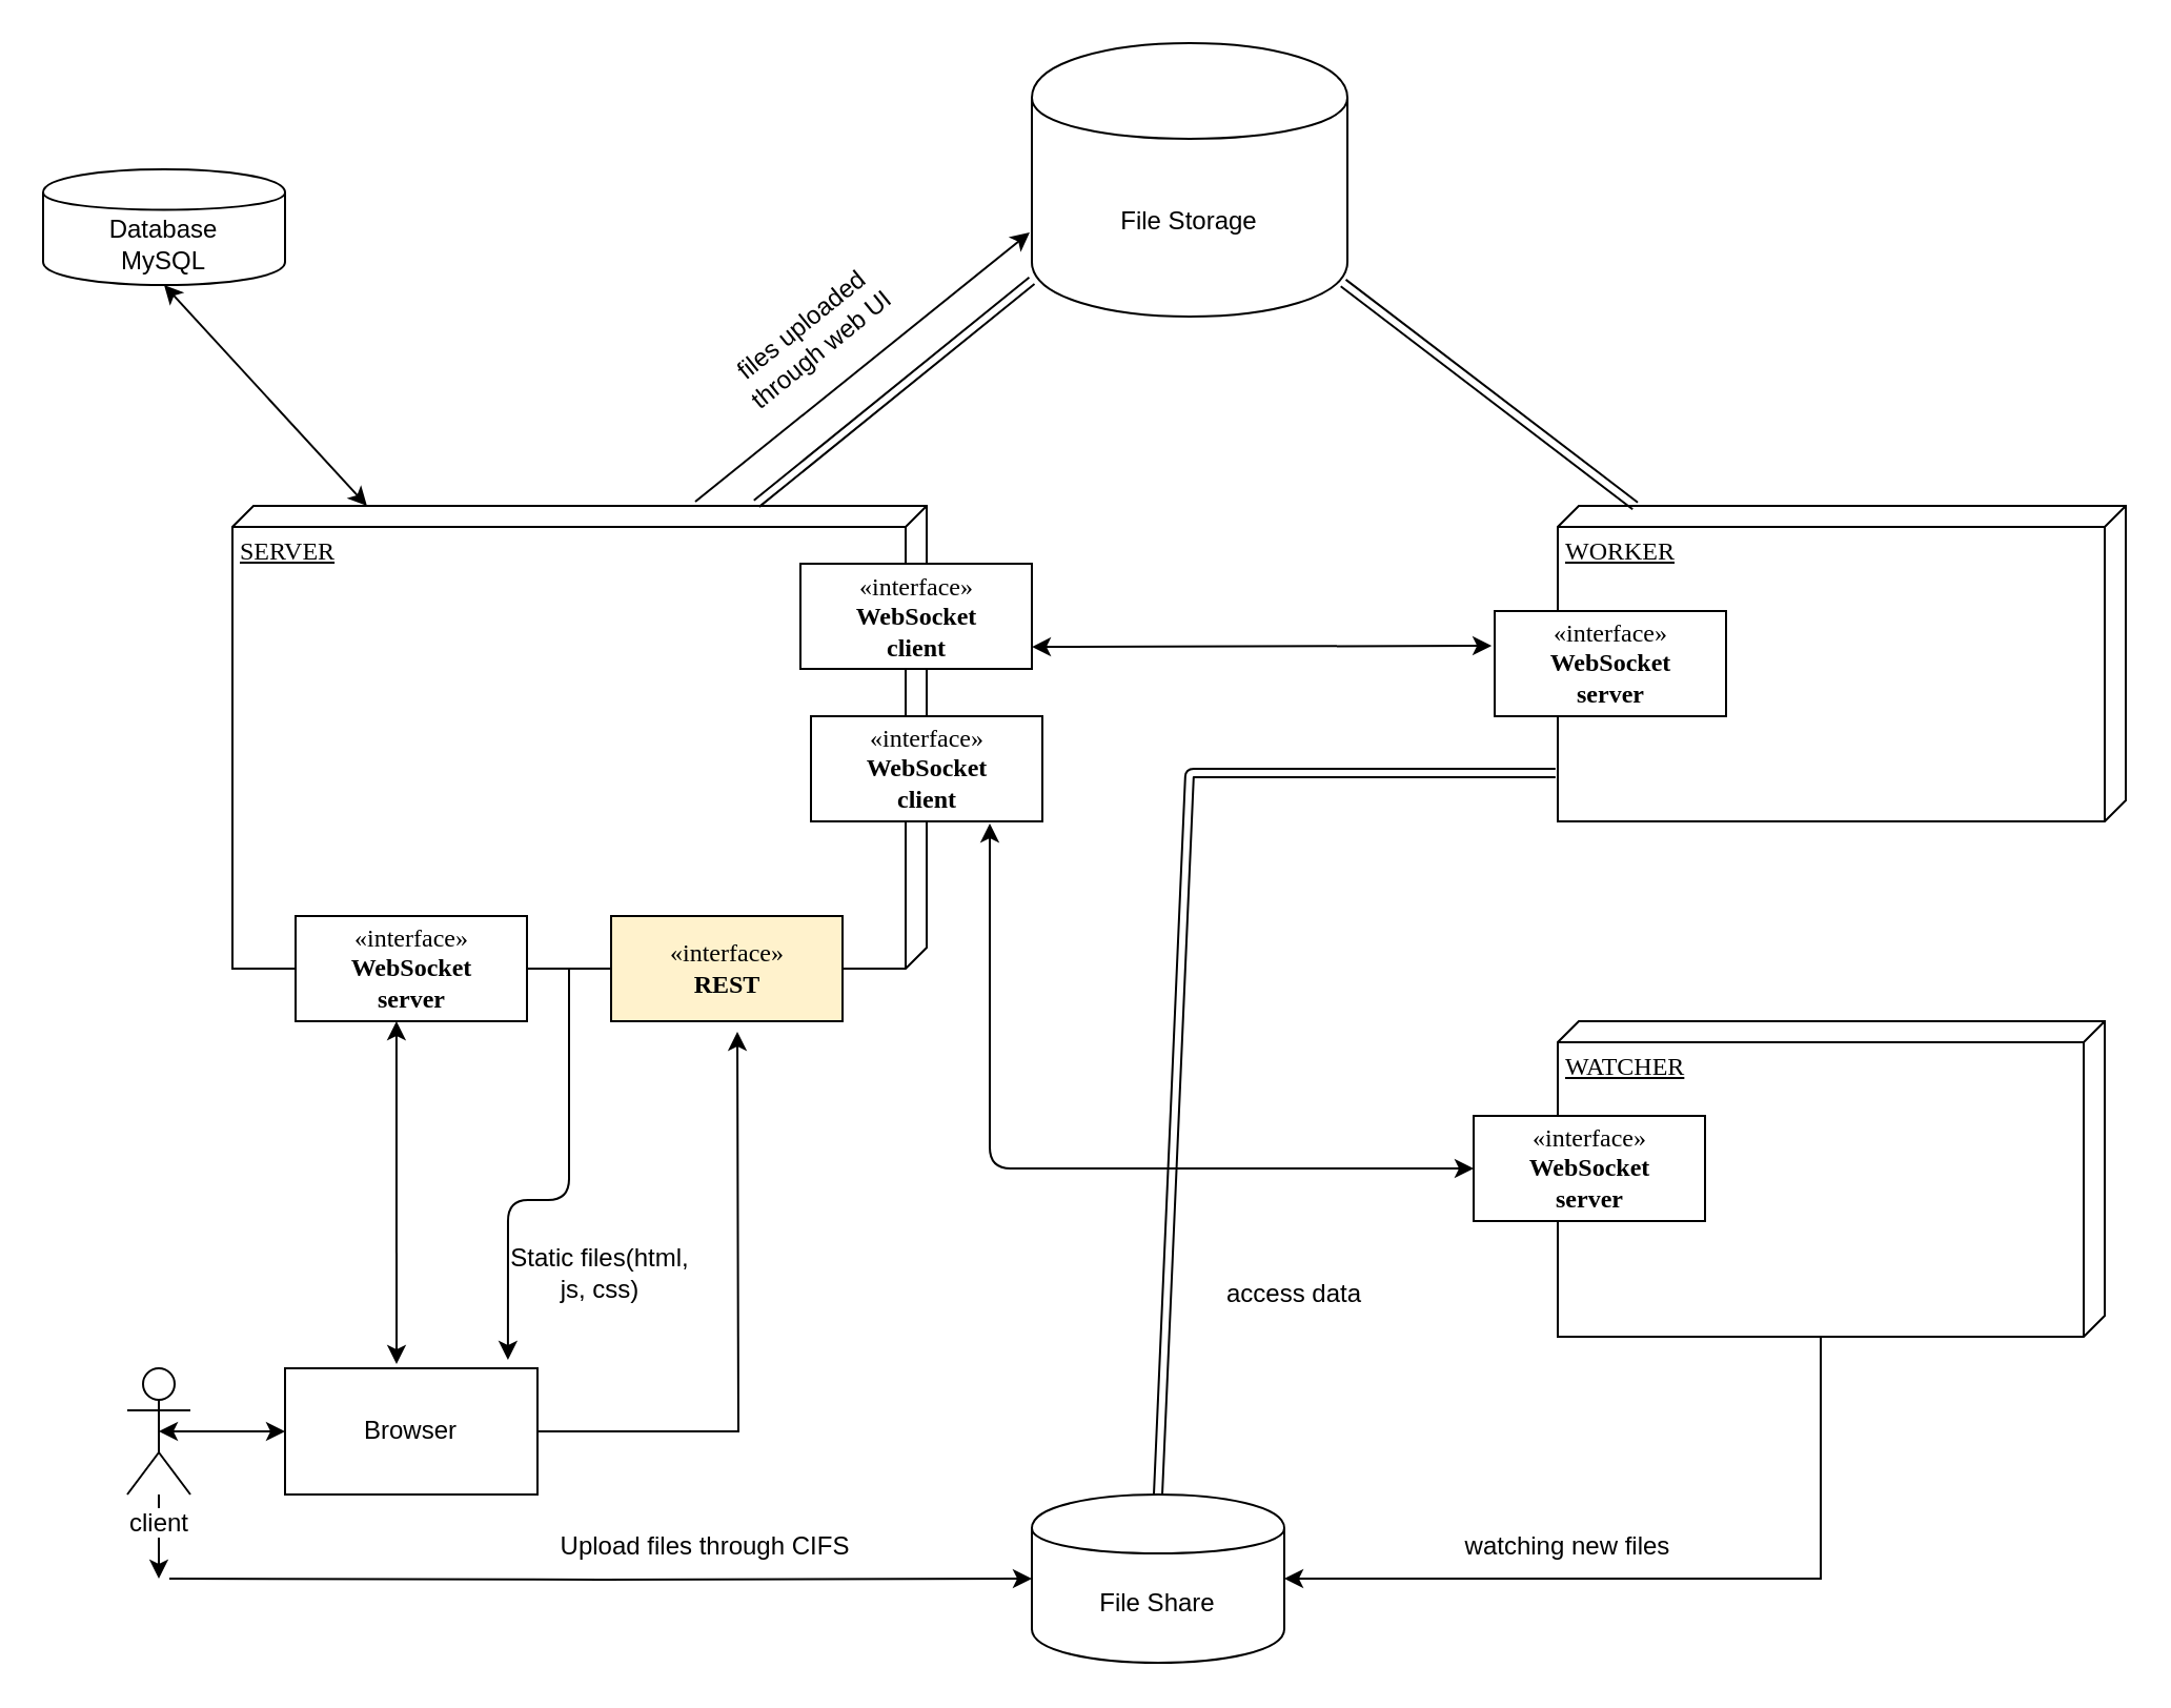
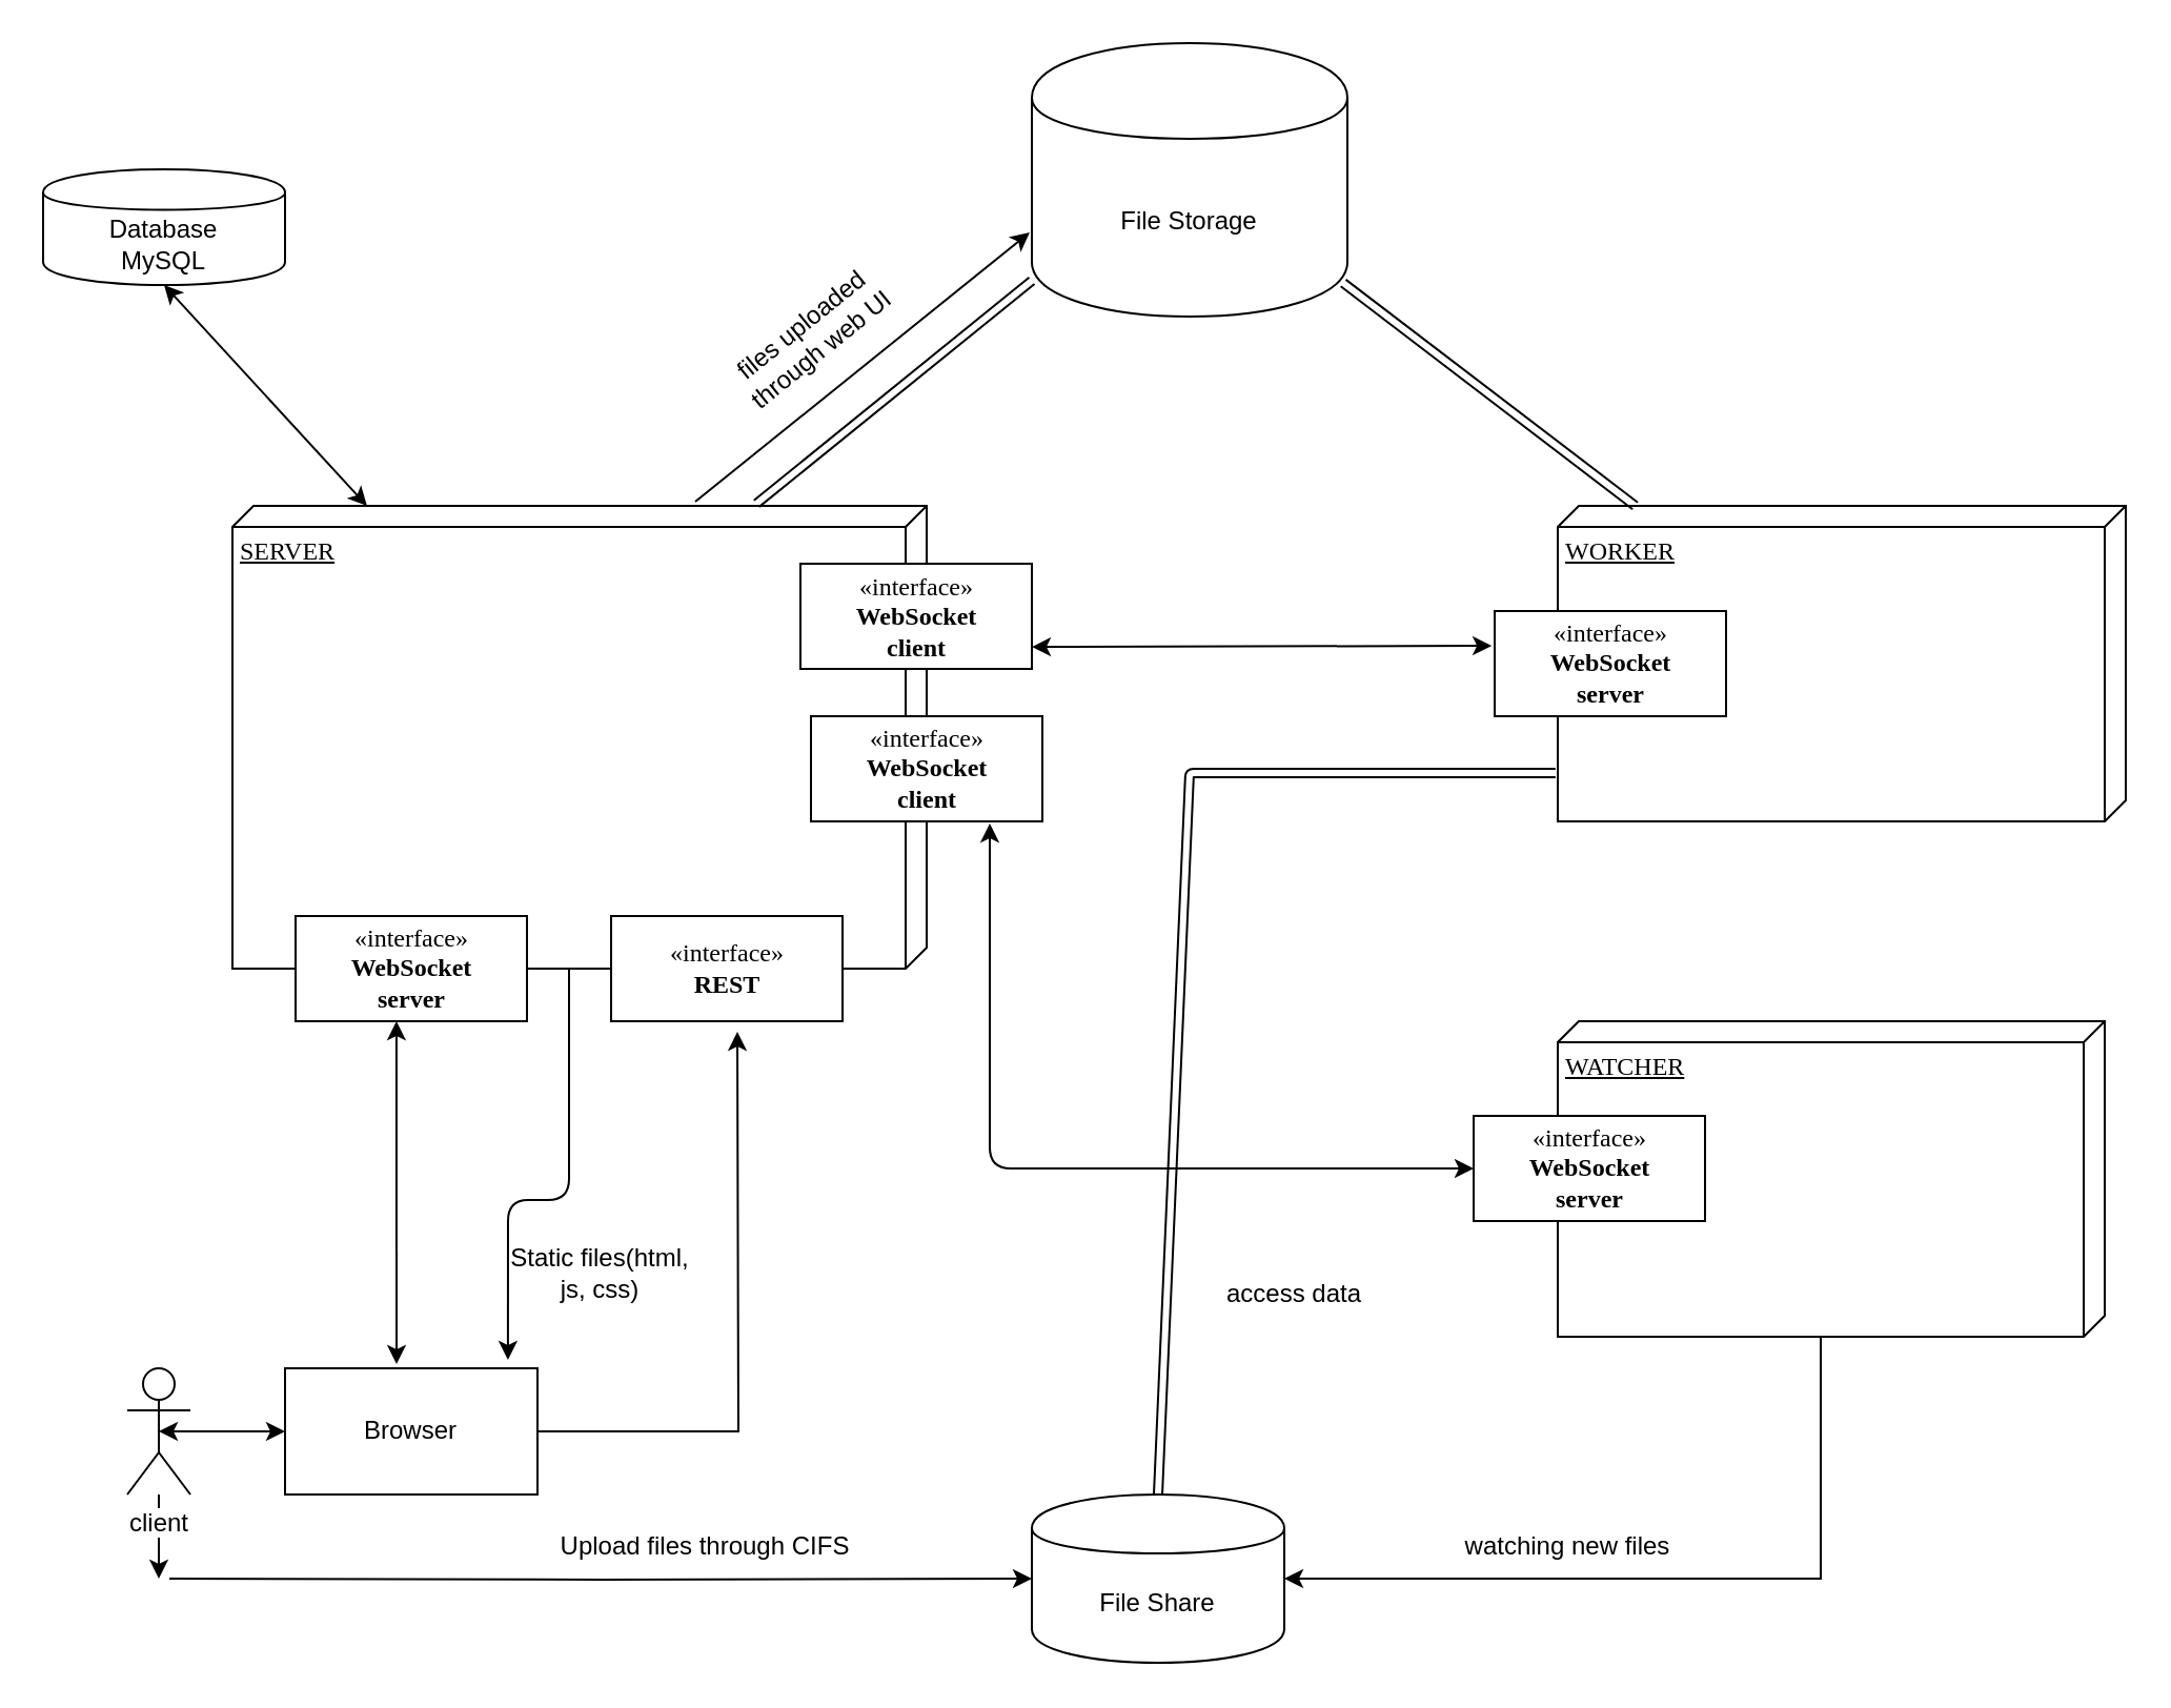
  <mxCell id="0" />
  <mxCell id="1" parent="0" />
  <mxCell id="2" value="SERVER" style="verticalAlign=top;align=left;spacingTop=8;spacingLeft=2;spacingRight=12;shape=cube;size=10;direction=south;fontStyle=4;html=1;rounded=0;shadow=0;comic=0;labelBackgroundColor=none;strokeColor=#000000;strokeWidth=1;fillColor=#ffffff;fontFamily=Verdana;fontSize=12;fontColor=#000000;" parent="1" vertex="1"><mxGeometry x="110" y="240" width="330" height="220" as="geometry" /></mxCell>
  <mxCell id="3" value="WORKER" style="verticalAlign=top;align=left;spacingTop=8;spacingLeft=2;spacingRight=12;shape=cube;size=10;direction=south;fontStyle=4;html=1;rounded=0;shadow=0;comic=0;labelBackgroundColor=none;strokeColor=#000000;strokeWidth=1;fillColor=#ffffff;fontFamily=Verdana;fontSize=12;fontColor=#000000;" parent="1" vertex="1"><mxGeometry x="740" y="240" width="270" height="150" as="geometry" /></mxCell>
  <mxCell id="4" style="edgeStyle=orthogonalEdgeStyle;rounded=0;orthogonalLoop=1;jettySize=auto;html=1;exitX=0;exitY=0;exitDx=150;exitDy=135;exitPerimeter=0;entryX=1;entryY=0.5;entryDx=0;entryDy=0;" edge="1" parent="1" source="5" target="21"><mxGeometry relative="1" as="geometry"><mxPoint x="660" y="766" as="targetPoint" /><Array as="points"><mxPoint x="865" y="750" /></Array></mxGeometry></mxCell>
  <mxCell id="5" value="WATCHER" style="verticalAlign=top;align=left;spacingTop=8;spacingLeft=2;spacingRight=12;shape=cube;size=10;direction=south;fontStyle=4;html=1;rounded=0;shadow=0;comic=0;labelBackgroundColor=none;strokeColor=#000000;strokeWidth=1;fillColor=#ffffff;fontFamily=Verdana;fontSize=12;fontColor=#000000;" parent="1" vertex="1"><mxGeometry x="740" y="485" width="260" height="150" as="geometry" /></mxCell>
  <mxCell id="6" value="«interface»&lt;br&gt;&lt;b&gt;WebSocket&lt;br&gt;server&lt;br&gt;&lt;/b&gt;" style="html=1;rounded=0;shadow=0;comic=0;labelBackgroundColor=none;strokeColor=#000000;strokeWidth=1;fillColor=#ffffff;fontFamily=Verdana;fontSize=12;fontColor=#000000;align=center;" parent="1" vertex="1"><mxGeometry x="710" y="290" width="110" height="50" as="geometry" /></mxCell>
  <mxCell id="7" value="«interface»&lt;br&gt;&lt;b&gt;WebSocket&lt;br&gt;server&lt;br&gt;&lt;/b&gt;" style="html=1;rounded=0;shadow=0;comic=0;labelBackgroundColor=none;strokeColor=#000000;strokeWidth=1;fillColor=#ffffff;fontFamily=Verdana;fontSize=12;fontColor=#000000;align=center;" vertex="1" parent="1"><mxGeometry x="140" y="435" width="110" height="50" as="geometry" /></mxCell>
- <mxCell id="8" value="«interface»&lt;br&gt;&lt;b&gt;REST&lt;br&gt;&lt;/b&gt;" style="html=1;rounded=0;shadow=0;comic=0;labelBackgroundColor=none;strokeColor=#000000;strokeWidth=1;fillColor=#fff2cc;fontFamily=Verdana;fontSize=12;fontColor=#000000;align=center;" vertex="1" parent="1"><mxGeometry x="290" y="435" width="110" height="50" as="geometry" /></mxCell>
+ <mxCell id="8" value="«interface»&lt;br&gt;&lt;b&gt;REST&lt;br&gt;&lt;/b&gt;" style="html=1;rounded=0;shadow=0;comic=0;labelBackgroundColor=none;strokeColor=#000000;strokeWidth=1;fillColor=#ffffff;fontFamily=Verdana;fontSize=12;fontColor=#000000;align=center;" vertex="1" parent="1"><mxGeometry x="290" y="435" width="110" height="50" as="geometry" /></mxCell>
  <mxCell id="9" value="File Storage" style="shape=cylinder;whiteSpace=wrap;html=1;boundedLbl=1;backgroundOutline=1;" vertex="1" parent="1"><mxGeometry x="490" y="20" width="150" height="130" as="geometry" /></mxCell>
  <mxCell id="10" value="«interface»&lt;br&gt;&lt;b&gt;WebSocket&lt;br&gt;client&lt;br&gt;&lt;/b&gt;" style="html=1;rounded=0;shadow=0;comic=0;labelBackgroundColor=none;strokeColor=#000000;strokeWidth=1;fillColor=#ffffff;fontFamily=Verdana;fontSize=12;fontColor=#000000;align=center;" vertex="1" parent="1"><mxGeometry x="380" y="267.5" width="110" height="50" as="geometry" /></mxCell>
  <mxCell id="11" value="" style="shape=link;html=1;entryX=0;entryY=0.869;entryDx=0;entryDy=0;entryPerimeter=0;exitX=-0.005;exitY=0.245;exitDx=0;exitDy=0;exitPerimeter=0;" edge="1" parent="1" source="2" target="9"><mxGeometry width="50" height="50" relative="1" as="geometry"><mxPoint x="350" y="250" as="sourcePoint" /><mxPoint x="400" y="200" as="targetPoint" /><Array as="points" /></mxGeometry></mxCell>
  <mxCell id="12" value="" style="shape=link;html=1;exitX=0.987;exitY=0.877;exitDx=0;exitDy=0;exitPerimeter=0;" edge="1" parent="1" source="9" target="3"><mxGeometry width="50" height="50" relative="1" as="geometry"><mxPoint x="590" y="150" as="sourcePoint" /><mxPoint x="640" y="100" as="targetPoint" /></mxGeometry></mxCell>
  <mxCell id="13" value="«interface»&lt;br&gt;&lt;b&gt;WebSocket&lt;br&gt;server&lt;br&gt;&lt;/b&gt;" style="html=1;rounded=0;shadow=0;comic=0;labelBackgroundColor=none;strokeColor=#000000;strokeWidth=1;fillColor=#ffffff;fontFamily=Verdana;fontSize=12;fontColor=#000000;align=center;" vertex="1" parent="1"><mxGeometry x="700" y="530" width="110" height="50" as="geometry" /></mxCell>
  <mxCell id="14" value="«interface»&lt;br&gt;&lt;b&gt;WebSocket&lt;br&gt;client&lt;br&gt;&lt;/b&gt;" style="html=1;rounded=0;shadow=0;comic=0;labelBackgroundColor=none;strokeColor=#000000;strokeWidth=1;fillColor=#ffffff;fontFamily=Verdana;fontSize=12;fontColor=#000000;align=center;" vertex="1" parent="1"><mxGeometry x="385" y="340" width="110" height="50" as="geometry" /></mxCell>
  <mxCell id="15" style="edgeStyle=orthogonalEdgeStyle;rounded=0;orthogonalLoop=1;jettySize=auto;html=1;exitX=1;exitY=0.5;exitDx=0;exitDy=0;" edge="1" parent="1" source="19"><mxGeometry relative="1" as="geometry"><mxPoint x="350" y="490" as="targetPoint" /></mxGeometry></mxCell>
  <mxCell id="16" style="edgeStyle=orthogonalEdgeStyle;rounded=0;orthogonalLoop=1;jettySize=auto;html=1;" edge="1" parent="1" source="17"><mxGeometry relative="1" as="geometry"><mxPoint x="75" y="750" as="targetPoint" /></mxGeometry></mxCell>
  <mxCell id="17" value="client" style="shape=umlActor;verticalLabelPosition=bottom;labelBackgroundColor=#ffffff;verticalAlign=top;html=1;outlineConnect=0;" vertex="1" parent="1"><mxGeometry x="60" y="650" width="30" height="60" as="geometry" /></mxCell>
  <mxCell id="18" style="edgeStyle=orthogonalEdgeStyle;rounded=0;orthogonalLoop=1;jettySize=auto;html=1;" edge="1" parent="1" target="21"><mxGeometry relative="1" as="geometry"><mxPoint x="180" y="740" as="targetPoint" /><mxPoint x="80" y="750" as="sourcePoint" /></mxGeometry></mxCell>
  <mxCell id="19" value="Browser" style="rounded=0;whiteSpace=wrap;html=1;" vertex="1" parent="1"><mxGeometry x="135" y="650" width="120" height="60" as="geometry" /></mxCell>
  <mxCell id="20" value="" style="endArrow=classic;startArrow=classic;html=1;exitX=0.5;exitY=0.5;exitDx=0;exitDy=0;exitPerimeter=0;entryX=0;entryY=0.5;entryDx=0;entryDy=0;" edge="1" parent="1" source="17" target="19"><mxGeometry width="50" height="50" relative="1" as="geometry"><mxPoint x="85" y="710" as="sourcePoint" /><mxPoint x="135" y="660" as="targetPoint" /></mxGeometry></mxCell>
  <mxCell id="21" value="File Share" style="shape=cylinder;whiteSpace=wrap;html=1;boundedLbl=1;backgroundOutline=1;" vertex="1" parent="1"><mxGeometry x="490" y="710" width="120" height="80" as="geometry" /></mxCell>
  <mxCell id="22" value="Upload files through CIFS" style="text;html=1;strokeColor=none;fillColor=none;align=center;verticalAlign=middle;whiteSpace=wrap;rounded=0;" vertex="1" parent="1"><mxGeometry x="260" y="720" width="150" height="30" as="geometry" /></mxCell>
  <mxCell id="23" value="watching new files" style="text;html=1;strokeColor=none;fillColor=none;align=center;verticalAlign=middle;whiteSpace=wrap;rounded=0;" vertex="1" parent="1"><mxGeometry x="690" y="725" width="110" height="20" as="geometry" /></mxCell>
  <mxCell id="24" value="" style="shape=link;html=1;exitX=0.847;exitY=1.004;exitDx=0;exitDy=0;exitPerimeter=0;entryX=0.5;entryY=0;entryDx=0;entryDy=0;" edge="1" parent="1" source="3" target="21"><mxGeometry width="50" height="50" relative="1" as="geometry"><mxPoint x="60" y="860" as="sourcePoint" /><mxPoint x="110" y="810" as="targetPoint" /><Array as="points"><mxPoint x="565" y="367" /></Array></mxGeometry></mxCell>
  <mxCell id="25" value="access data" style="text;html=1;strokeColor=none;fillColor=none;align=center;verticalAlign=middle;whiteSpace=wrap;rounded=0;" vertex="1" parent="1"><mxGeometry x="580" y="600" width="70" height="30" as="geometry" /></mxCell>
  <mxCell id="26" value="" style="endArrow=classic;html=1;entryX=0.883;entryY=-0.067;entryDx=0;entryDy=0;entryPerimeter=0;exitX=0;exitY=0;exitDx=220;exitDy=170;exitPerimeter=0;" edge="1" parent="1" source="2" target="19"><mxGeometry width="50" height="50" relative="1" as="geometry"><mxPoint x="240" y="540" as="sourcePoint" /><mxPoint x="290" y="490" as="targetPoint" /><Array as="points"><mxPoint x="270" y="570" /><mxPoint x="241" y="570" /></Array></mxGeometry></mxCell>
  <mxCell id="27" value="Static files(html, js, css)" style="text;html=1;strokeColor=none;fillColor=none;align=center;verticalAlign=middle;whiteSpace=wrap;rounded=0;" vertex="1" parent="1"><mxGeometry x="240" y="590" width="90" height="30" as="geometry" /></mxCell>
  <mxCell id="28" value="" style="endArrow=classic;html=1;" edge="1" parent="1"><mxGeometry width="50" height="50" relative="1" as="geometry"><mxPoint x="330" y="238" as="sourcePoint" /><mxPoint x="489" y="110" as="targetPoint" /></mxGeometry></mxCell>
  <mxCell id="29" value="files uploaded through web UI" style="text;html=1;strokeColor=none;fillColor=none;align=center;verticalAlign=middle;whiteSpace=wrap;rounded=0;rotation=-39;" vertex="1" parent="1"><mxGeometry x="325" y="140" width="120" height="39" as="geometry" /></mxCell>
  <mxCell id="30" value="" style="endArrow=classic;startArrow=classic;html=1;entryX=0;entryY=0.5;entryDx=0;entryDy=0;" edge="1" parent="1" target="13"><mxGeometry width="50" height="50" relative="1" as="geometry"><mxPoint x="470" y="391" as="sourcePoint" /><mxPoint x="660" y="440" as="targetPoint" /><Array as="points"><mxPoint x="470" y="555" /></Array></mxGeometry></mxCell>
  <mxCell id="31" value="" style="endArrow=classic;startArrow=classic;html=1;entryX=-0.013;entryY=0.33;entryDx=0;entryDy=0;exitX=1;exitY=0.791;exitDx=0;exitDy=0;entryPerimeter=0;exitPerimeter=0;" edge="1" parent="1" source="10" target="6"><mxGeometry width="50" height="50" relative="1" as="geometry"><mxPoint x="505" y="330" as="sourcePoint" /><mxPoint x="555" y="280" as="targetPoint" /></mxGeometry></mxCell>
  <mxCell id="32" value="" style="endArrow=classic;startArrow=classic;html=1;entryX=0.436;entryY=1;entryDx=0;entryDy=0;entryPerimeter=0;" edge="1" parent="1" target="7"><mxGeometry width="50" height="50" relative="1" as="geometry"><mxPoint x="188" y="648" as="sourcePoint" /><mxPoint x="110" y="810" as="targetPoint" /></mxGeometry></mxCell>
  <mxCell id="33" value="Database&lt;br&gt;MySQL" style="shape=cylinder;whiteSpace=wrap;html=1;boundedLbl=1;backgroundOutline=1;" vertex="1" parent="1"><mxGeometry x="20" y="80" width="115" height="55" as="geometry" /></mxCell>
  <mxCell id="34" value="" style="endArrow=classic;startArrow=classic;html=1;entryX=0.5;entryY=1;entryDx=0;entryDy=0;" edge="1" parent="1" source="2" target="33"><mxGeometry width="50" height="50" relative="1" as="geometry"><mxPoint x="25" y="214.862" as="sourcePoint" /><mxPoint x="75" y="164.862" as="targetPoint" /></mxGeometry></mxCell>
